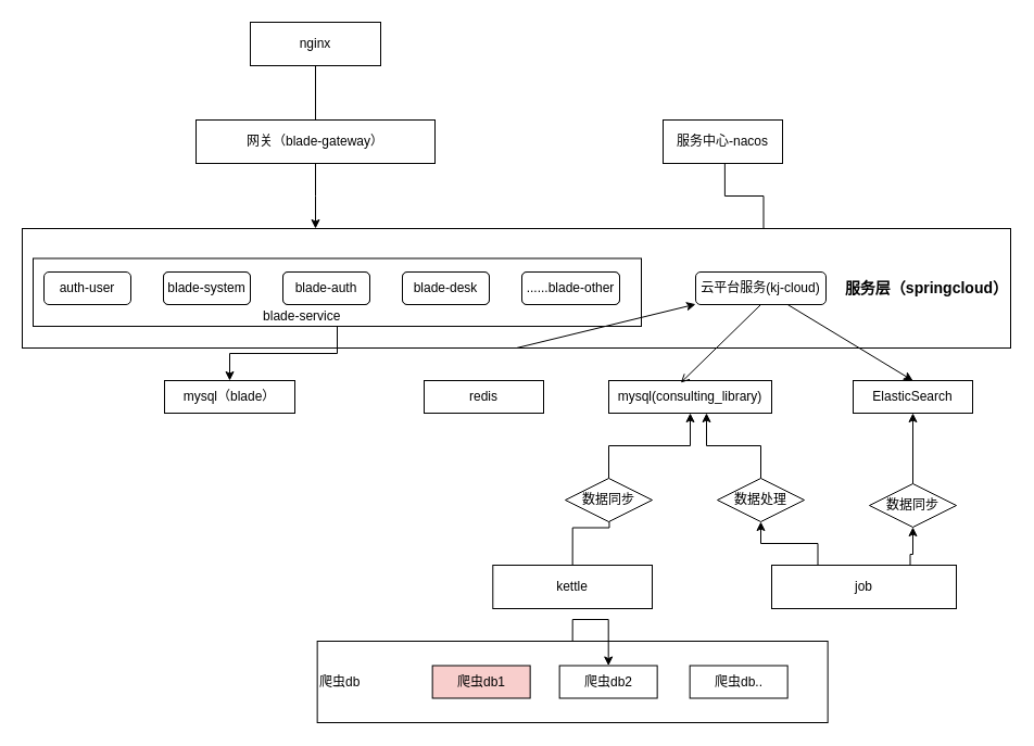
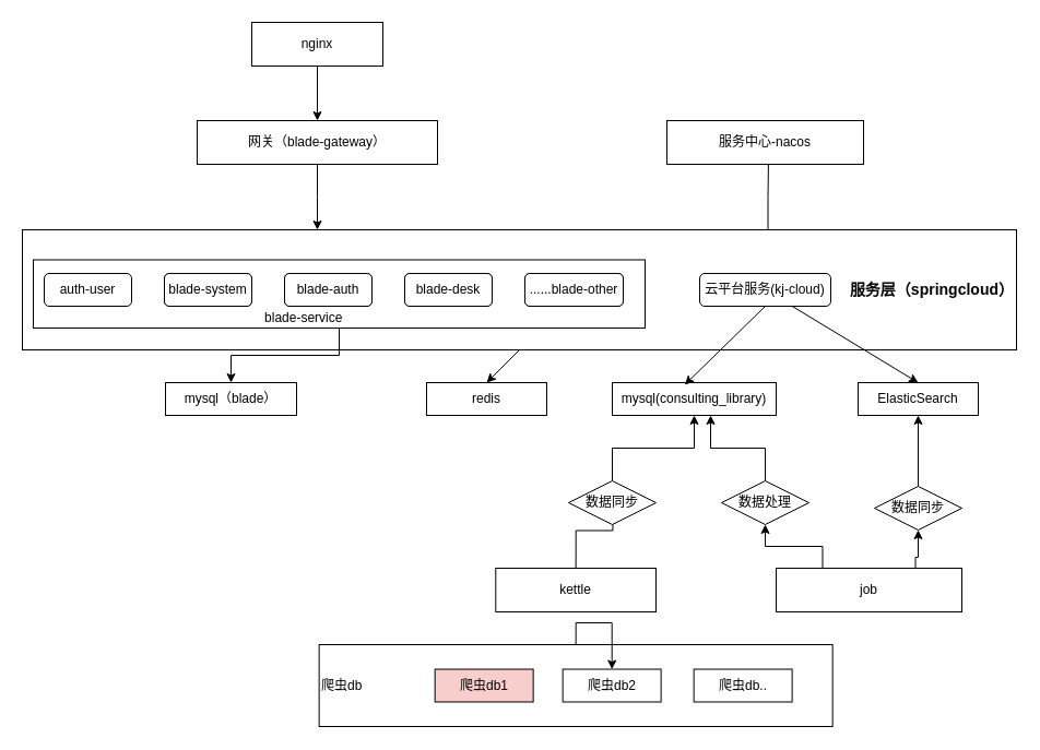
  <mxCell id="0" />
  <mxCell id="1" parent="0" />
  <mxCell id="2" value="&lt;b&gt;&lt;font style=&quot;font-size: 14px&quot;&gt;服务层（springcloud）&lt;/font&gt;&lt;/b&gt;" style="rounded=0;whiteSpace=wrap;html=1;align=right;" vertex="1" parent="1"><mxGeometry x="20" y="210" width="910" height="110" as="geometry" /></mxCell>
  <mxCell id="3" style="edgeStyle=orthogonalEdgeStyle;rounded=0;orthogonalLoop=1;jettySize=auto;html=1;exitX=0.5;exitY=1;exitDx=0;exitDy=0;" edge="1" parent="1" source="4" target="11"><mxGeometry relative="1" as="geometry" /></mxCell>
  <mxCell id="4" value="&lt;br&gt;&lt;br&gt;&lt;br&gt;&amp;nbsp; &amp;nbsp; &amp;nbsp; &amp;nbsp; &amp;nbsp; &amp;nbsp; &amp;nbsp; &amp;nbsp; &amp;nbsp; &amp;nbsp; &amp;nbsp; &amp;nbsp; &amp;nbsp; &amp;nbsp; &amp;nbsp; &amp;nbsp; &amp;nbsp; &amp;nbsp; &amp;nbsp; &amp;nbsp; &amp;nbsp; &amp;nbsp; &amp;nbsp; &amp;nbsp; &amp;nbsp; &amp;nbsp; &amp;nbsp; &amp;nbsp; &amp;nbsp; &amp;nbsp; &amp;nbsp; &amp;nbsp;blade-service" style="rounded=0;whiteSpace=wrap;html=1;align=left;" vertex="1" parent="1"><mxGeometry x="30" y="237.5" width="560" height="62.5" as="geometry" /></mxCell>
  <mxCell id="5" style="edgeStyle=orthogonalEdgeStyle;rounded=0;orthogonalLoop=1;jettySize=auto;html=1;exitX=0.75;exitY=0;exitDx=0;exitDy=0;entryX=0.517;entryY=0.75;entryDx=0;entryDy=0;entryPerimeter=0;" edge="1" parent="1" source="2" target="14"><mxGeometry relative="1" as="geometry" /></mxCell>
  <mxCell id="6" value="云平台服务(kj-cloud)" style="rounded=1;whiteSpace=wrap;html=1;" vertex="1" parent="1"><mxGeometry x="640" y="250" width="120" height="30" as="geometry" /></mxCell>
  <mxCell id="7" style="edgeStyle=orthogonalEdgeStyle;rounded=0;orthogonalLoop=1;jettySize=auto;html=1;exitX=0.5;exitY=1;exitDx=0;exitDy=0;" edge="1" parent="1" source="8"><mxGeometry relative="1" as="geometry"><mxPoint x="290" y="210" as="targetPoint" /></mxGeometry></mxCell>
  <mxCell id="8" value="网关（blade-gateway）" style="rounded=0;whiteSpace=wrap;html=1;" vertex="1" parent="1"><mxGeometry x="180" y="110" width="220" height="40" as="geometry" /></mxCell>
- <mxCell id="9" style="edgeStyle=orthogonalEdgeStyle;rounded=0;orthogonalLoop=1;jettySize=auto;html=1;exitX=0.5;exitY=1;exitDx=0;exitDy=0;entryX=0.5;entryY=0;entryDx=0;entryDy=0;endArrow=none;" edge="1" parent="1" source="10" target="8"><mxGeometry relative="1" as="geometry" /></mxCell>
+ <mxCell id="9" style="edgeStyle=orthogonalEdgeStyle;rounded=0;orthogonalLoop=1;jettySize=auto;html=1;exitX=0.5;exitY=1;exitDx=0;exitDy=0;entryX=0.5;entryY=0;entryDx=0;entryDy=0;" edge="1" parent="1" source="10" target="8"><mxGeometry relative="1" as="geometry" /></mxCell>
  <mxCell id="10" value="nginx" style="rounded=0;whiteSpace=wrap;html=1;" vertex="1" parent="1"><mxGeometry x="230" y="20" width="120" height="40" as="geometry" /></mxCell>
  <mxCell id="11" value="mysql（blade）" style="rounded=0;whiteSpace=wrap;html=1;align=center;" vertex="1" parent="1"><mxGeometry x="151" y="350" width="120" height="30" as="geometry" /></mxCell>
  <mxCell id="12" value="mysql(consulting_library)" style="rounded=0;whiteSpace=wrap;html=1;align=center;" vertex="1" parent="1"><mxGeometry x="560" y="350" width="150" height="30" as="geometry" /></mxCell>
- <mxCell id="13" value="" style="endArrow=open;html=1;entryX=0.442;entryY=0.067;entryDx=0;entryDy=0;entryPerimeter=0;exitX=0.5;exitY=1;exitDx=0;exitDy=0;" edge="1" parent="1" source="6" target="12"><mxGeometry width="50" height="50" relative="1" as="geometry"><mxPoint x="290" y="260" as="sourcePoint" /><mxPoint x="340" y="210" as="targetPoint" /></mxGeometry></mxCell>
- <mxCell id="14" value="服务中心-nacos" style="rounded=0;whiteSpace=wrap;html=1;align=center;" vertex="1" parent="1"><mxGeometry x="610" y="110" width="110" height="40" as="geometry" /></mxCell>
+ <mxCell id="13" value="" style="endArrow=classic;html=1;entryX=0.442;entryY=0.067;entryDx=0;entryDy=0;entryPerimeter=0;exitX=0.5;exitY=1;exitDx=0;exitDy=0;" edge="1" parent="1" source="6" target="12"><mxGeometry width="50" height="50" relative="1" as="geometry"><mxPoint x="290" y="260" as="sourcePoint" /><mxPoint x="340" y="210" as="targetPoint" /></mxGeometry></mxCell>
+ <mxCell id="14" value="服务中心-nacos" style="rounded=0;whiteSpace=wrap;html=1;align=center;" vertex="1" parent="1"><mxGeometry x="610" y="110" width="180" height="40" as="geometry" /></mxCell>
  <mxCell id="15" value="redis" style="rounded=0;whiteSpace=wrap;html=1;align=center;" vertex="1" parent="1"><mxGeometry x="390" y="350" width="110" height="30" as="geometry" /></mxCell>
- <mxCell id="16" value="" style="endArrow=classic;html=1;exitX=0.5;exitY=1;exitDx=0;exitDy=0;" edge="1" parent="1" source="2" target="6"><mxGeometry width="50" height="50" relative="1" as="geometry"><mxPoint x="290" y="260" as="sourcePoint" /><mxPoint x="340" y="210" as="targetPoint" /></mxGeometry></mxCell>
+ <mxCell id="16" value="" style="endArrow=classic;html=1;entryX=0.5;entryY=0;entryDx=0;entryDy=0;exitX=0.5;exitY=1;exitDx=0;exitDy=0;" edge="1" parent="1" source="2" target="15"><mxGeometry width="50" height="50" relative="1" as="geometry"><mxPoint x="290" y="260" as="sourcePoint" /><mxPoint x="340" y="210" as="targetPoint" /></mxGeometry></mxCell>
  <mxCell id="17" value="ElasticSearch" style="rounded=0;whiteSpace=wrap;html=1;align=center;" vertex="1" parent="1"><mxGeometry x="785" y="350" width="110" height="30" as="geometry" /></mxCell>
  <mxCell id="18" value="" style="endArrow=classic;html=1;entryX=0.5;entryY=0;entryDx=0;entryDy=0;" edge="1" parent="1" source="6" target="17"><mxGeometry width="50" height="50" relative="1" as="geometry"><mxPoint x="290" y="260" as="sourcePoint" /><mxPoint x="340" y="210" as="targetPoint" /></mxGeometry></mxCell>
  <mxCell id="19" style="edgeStyle=orthogonalEdgeStyle;rounded=0;orthogonalLoop=1;jettySize=auto;html=1;exitX=0.5;exitY=0;exitDx=0;exitDy=0;" edge="1" parent="1" source="20"><mxGeometry relative="1" as="geometry"><mxPoint x="560" y="450" as="targetPoint" /></mxGeometry></mxCell>
  <mxCell id="20" value="kettle" style="rounded=0;whiteSpace=wrap;html=1;align=center;" vertex="1" parent="1"><mxGeometry x="453.3" y="520" width="146.7" height="40" as="geometry" /></mxCell>
  <mxCell id="21" style="edgeStyle=orthogonalEdgeStyle;rounded=0;orthogonalLoop=1;jettySize=auto;html=1;exitX=0.5;exitY=0;exitDx=0;exitDy=0;" edge="1" parent="1" source="22" target="12"><mxGeometry relative="1" as="geometry" /></mxCell>
  <mxCell id="22" value="数据同步" style="rhombus;whiteSpace=wrap;html=1;align=center;" vertex="1" parent="1"><mxGeometry x="520" y="440" width="80" height="40" as="geometry" /></mxCell>
  <mxCell id="23" value="" style="group" vertex="1" connectable="0" parent="1"><mxGeometry x="291.65" y="590" width="470" height="75" as="geometry" /></mxCell>
  <mxCell id="24" value="爬虫db" style="rounded=0;whiteSpace=wrap;html=1;align=left;" vertex="1" parent="23"><mxGeometry width="470" height="75" as="geometry" /></mxCell>
  <mxCell id="25" value="" style="group" vertex="1" connectable="0" parent="23"><mxGeometry x="106" y="22.5" width="327" height="30" as="geometry" /></mxCell>
  <mxCell id="26" value="爬虫db1" style="rounded=0;whiteSpace=wrap;html=1;align=center;fillColor=#f8cecc;" vertex="1" parent="25"><mxGeometry width="90" height="30" as="geometry" /></mxCell>
  <mxCell id="27" value="爬虫db2" style="rounded=0;whiteSpace=wrap;html=1;align=center;" vertex="1" parent="25"><mxGeometry x="117" width="90" height="30" as="geometry" /></mxCell>
  <mxCell id="28" value="爬虫db.." style="rounded=0;whiteSpace=wrap;html=1;align=center;" vertex="1" parent="25"><mxGeometry x="237" width="90" height="30" as="geometry" /></mxCell>
  <mxCell id="29" style="edgeStyle=orthogonalEdgeStyle;rounded=0;orthogonalLoop=1;jettySize=auto;html=1;exitX=0.25;exitY=0;exitDx=0;exitDy=0;entryX=0.5;entryY=1;entryDx=0;entryDy=0;" edge="1" parent="1" source="31" target="33"><mxGeometry relative="1" as="geometry" /></mxCell>
  <mxCell id="30" style="edgeStyle=orthogonalEdgeStyle;rounded=0;orthogonalLoop=1;jettySize=auto;html=1;exitX=0.75;exitY=0;exitDx=0;exitDy=0;entryX=0.5;entryY=1;entryDx=0;entryDy=0;" edge="1" parent="1" source="31" target="35"><mxGeometry relative="1" as="geometry"><Array as="points"><mxPoint x="840" y="510" /></Array></mxGeometry></mxCell>
  <mxCell id="31" value="job" style="rounded=0;whiteSpace=wrap;html=1;align=center;" vertex="1" parent="1"><mxGeometry x="710" y="520" width="170" height="40" as="geometry" /></mxCell>
  <mxCell id="32" style="edgeStyle=orthogonalEdgeStyle;rounded=0;orthogonalLoop=1;jettySize=auto;html=1;exitX=0.5;exitY=0;exitDx=0;exitDy=0;entryX=0.6;entryY=1;entryDx=0;entryDy=0;entryPerimeter=0;" edge="1" parent="1" source="33" target="12"><mxGeometry relative="1" as="geometry"><mxPoint x="631" y="380" as="targetPoint" /></mxGeometry></mxCell>
  <mxCell id="33" value="数据处理" style="rhombus;whiteSpace=wrap;html=1;align=center;" vertex="1" parent="1"><mxGeometry x="660" y="440" width="80" height="40" as="geometry" /></mxCell>
  <mxCell id="34" style="edgeStyle=orthogonalEdgeStyle;rounded=0;orthogonalLoop=1;jettySize=auto;html=1;exitX=0.5;exitY=0;exitDx=0;exitDy=0;entryX=0.5;entryY=1;entryDx=0;entryDy=0;" edge="1" parent="1" source="35" target="17"><mxGeometry relative="1" as="geometry" /></mxCell>
  <mxCell id="35" value="数据同步" style="rhombus;whiteSpace=wrap;html=1;align=center;" vertex="1" parent="1"><mxGeometry x="800" y="445" width="80" height="40" as="geometry" /></mxCell>
  <mxCell id="36" value="" style="group" vertex="1" connectable="0" parent="1"><mxGeometry x="40" y="250" width="530" height="30" as="geometry" /></mxCell>
  <mxCell id="37" value="blade-system" style="rounded=1;whiteSpace=wrap;html=1;" vertex="1" parent="36"><mxGeometry x="110" width="80" height="30" as="geometry" /></mxCell>
  <mxCell id="38" value="blade-auth" style="rounded=1;whiteSpace=wrap;html=1;" vertex="1" parent="36"><mxGeometry x="220" width="80" height="30" as="geometry" /></mxCell>
  <mxCell id="39" value="blade-desk" style="rounded=1;whiteSpace=wrap;html=1;" vertex="1" parent="36"><mxGeometry x="330" width="80" height="30" as="geometry" /></mxCell>
  <mxCell id="40" value="......blade-other" style="rounded=1;whiteSpace=wrap;html=1;" vertex="1" parent="36"><mxGeometry x="440" width="90" height="30" as="geometry" /></mxCell>
  <mxCell id="41" value="auth-user" style="rounded=1;whiteSpace=wrap;html=1;" vertex="1" parent="36"><mxGeometry width="80" height="30" as="geometry" /></mxCell>
  <mxCell id="42" value="blade-auth" style="rounded=1;whiteSpace=wrap;html=1;" vertex="1" parent="36"><mxGeometry x="220" width="80" height="30" as="geometry" /></mxCell>
  <mxCell id="43" value="blade-desk" style="rounded=1;whiteSpace=wrap;html=1;" vertex="1" parent="36"><mxGeometry x="330" width="80" height="30" as="geometry" /></mxCell>
  <mxCell id="44" value="......blade-other" style="rounded=1;whiteSpace=wrap;html=1;" vertex="1" parent="36"><mxGeometry x="440" width="90" height="30" as="geometry" /></mxCell>
  <mxCell id="45" value="blade-system" style="rounded=1;whiteSpace=wrap;html=1;" vertex="1" parent="36"><mxGeometry x="110" width="80" height="30" as="geometry" /></mxCell>
  <mxCell id="46" style="edgeStyle=orthogonalEdgeStyle;rounded=0;orthogonalLoop=1;jettySize=auto;html=1;exitX=0.5;exitY=0;exitDx=0;exitDy=0;" edge="1" parent="1" source="24" target="27"><mxGeometry relative="1" as="geometry" /></mxCell>
